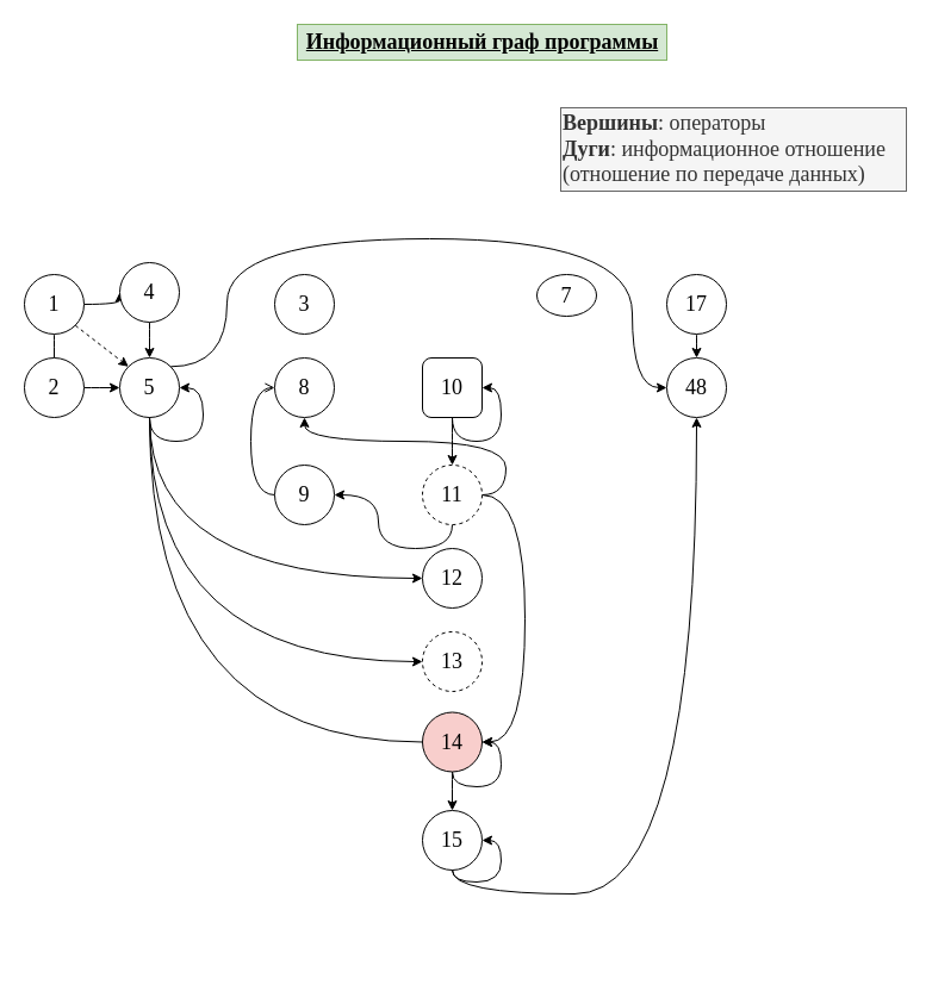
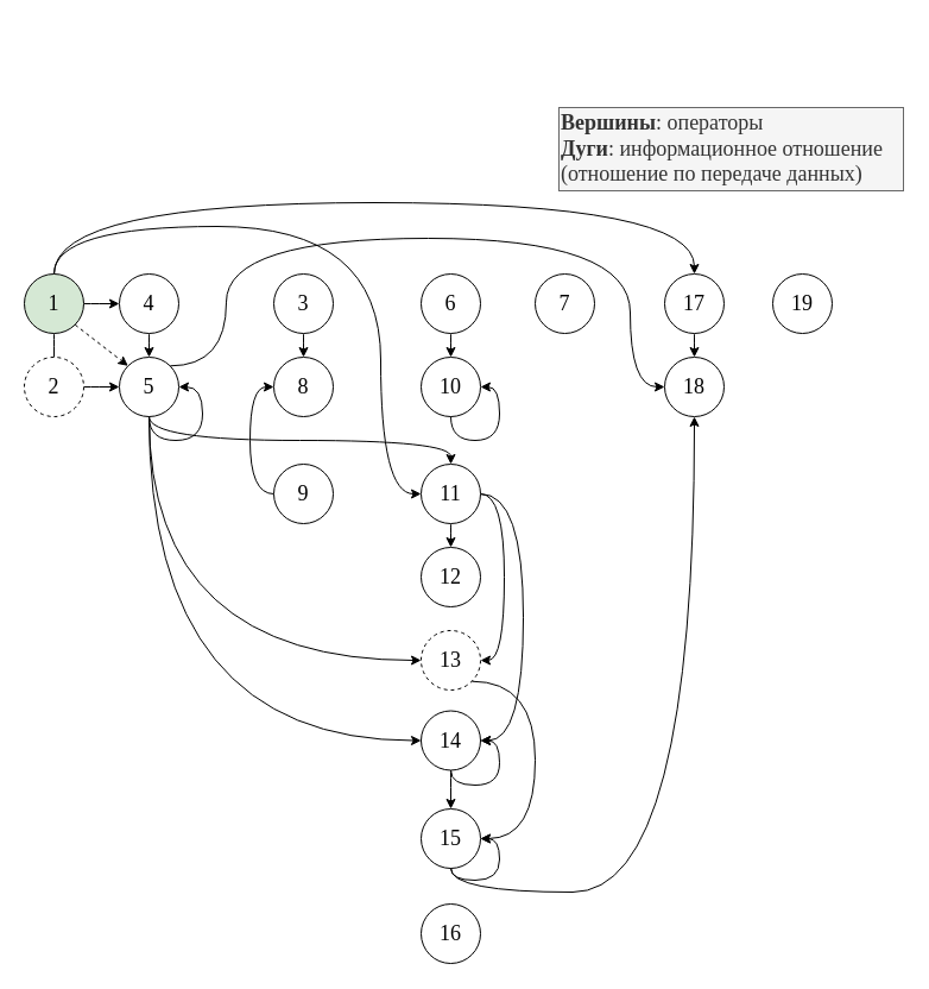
  <mxCell id="0" />
  <mxCell id="1" parent="0" />
- <mxCell id="2" value="Информационный граф&amp;nbsp;программы" style="text;html=1;align=center;verticalAlign=middle;resizable=0;points=[];autosize=1;fontSize=18;fontFamily=Times New Roman;fontStyle=5;fillColor=#d5e8d4;strokeColor=#82b366;" parent="1" vertex="1"><mxGeometry x="249" y="20" width="310" height="30" as="geometry" /></mxCell>
  <mxCell id="3" value="&lt;b&gt;Вершины&lt;/b&gt;: операторы&lt;br&gt;&lt;b&gt;Дуги&lt;/b&gt;: информационное отношение &lt;br&gt;(отношение по передаче данных)" style="text;html=1;align=left;verticalAlign=middle;resizable=0;points=[];autosize=1;fontSize=18;fontFamily=Times New Roman;fillColor=#f5f5f5;strokeColor=#666666;fontColor=#333333;" parent="1" vertex="1"><mxGeometry x="470" y="90" width="290" height="70" as="geometry" /></mxCell>
  <mxCell id="4" style="edgeStyle=orthogonalEdgeStyle;curved=1;rounded=0;orthogonalLoop=1;jettySize=auto;html=1;exitX=0.5;exitY=1;exitDx=0;exitDy=0;entryX=0.5;entryY=0;entryDx=0;entryDy=0;endArrow=none;" edge="1" parent="1" source="9" target="11"><mxGeometry relative="1" as="geometry" /></mxCell>
  <mxCell id="5" style="edgeStyle=orthogonalEdgeStyle;curved=1;rounded=0;orthogonalLoop=1;jettySize=auto;html=1;exitX=1;exitY=0.5;exitDx=0;exitDy=0;entryX=0;entryY=0.5;entryDx=0;entryDy=0;" edge="1" parent="1" source="9" target="15"><mxGeometry relative="1" as="geometry" /></mxCell>
  <mxCell id="6" style="rounded=0;orthogonalLoop=1;jettySize=auto;html=1;exitX=1;exitY=1;exitDx=0;exitDy=0;entryX=0;entryY=0;entryDx=0;entryDy=0;dashed=1;" edge="1" parent="1" source="9" target="20"><mxGeometry relative="1" as="geometry" /></mxCell>
- <mxCell id="9" value="1" style="ellipse;whiteSpace=wrap;html=1;aspect=fixed;fontFamily=Times New Roman;fontSize=18;" parent="1" vertex="1"><mxGeometry x="20" y="230" width="50" height="50" as="geometry" /></mxCell>
+ <mxCell id="7" style="edgeStyle=orthogonalEdgeStyle;curved=1;rounded=0;orthogonalLoop=1;jettySize=auto;html=1;exitX=0.5;exitY=0;exitDx=0;exitDy=0;entryX=0;entryY=0.5;entryDx=0;entryDy=0;" edge="1" parent="1" source="9" target="32"><mxGeometry relative="1" as="geometry"><Array as="points"><mxPoint x="45" y="190" /><mxPoint x="320" y="190" /><mxPoint x="320" y="415" /></Array></mxGeometry></mxCell>
+ <mxCell id="8" style="edgeStyle=orthogonalEdgeStyle;curved=1;rounded=0;orthogonalLoop=1;jettySize=auto;html=1;exitX=0.5;exitY=0;exitDx=0;exitDy=0;entryX=0.5;entryY=0;entryDx=0;entryDy=0;" edge="1" parent="1" source="9" target="42"><mxGeometry relative="1" as="geometry"><Array as="points"><mxPoint x="45" y="170" /><mxPoint x="584" y="170" /></Array></mxGeometry></mxCell>
+ <mxCell id="9" value="1" style="ellipse;whiteSpace=wrap;html=1;aspect=fixed;fontFamily=Times New Roman;fontSize=18;fillColor=#d5e8d4;" parent="1" vertex="1"><mxGeometry x="20" y="230" width="50" height="50" as="geometry" /></mxCell>
  <mxCell id="10" style="edgeStyle=orthogonalEdgeStyle;curved=1;rounded=0;orthogonalLoop=1;jettySize=auto;html=1;exitX=1;exitY=0.5;exitDx=0;exitDy=0;entryX=0;entryY=0.5;entryDx=0;entryDy=0;" edge="1" parent="1" source="11" target="20"><mxGeometry relative="1" as="geometry" /></mxCell>
- <mxCell id="11" value="2" style="ellipse;whiteSpace=wrap;html=1;aspect=fixed;fontFamily=Times New Roman;fontSize=18;" parent="1" vertex="1"><mxGeometry x="20" y="300" width="50" height="50" as="geometry" /></mxCell>
+ <mxCell id="11" value="2" style="ellipse;whiteSpace=wrap;html=1;aspect=fixed;fontFamily=Times New Roman;fontSize=18;dashed=1;" parent="1" vertex="1"><mxGeometry x="20" y="300" width="50" height="50" as="geometry" /></mxCell>
+ <mxCell id="12" style="edgeStyle=orthogonalEdgeStyle;curved=1;rounded=0;orthogonalLoop=1;jettySize=auto;html=1;exitX=0.5;exitY=1;exitDx=0;exitDy=0;entryX=0.5;entryY=0;entryDx=0;entryDy=0;" edge="1" parent="1" source="13" target="24"><mxGeometry relative="1" as="geometry" /></mxCell>
  <mxCell id="13" value="3" style="ellipse;whiteSpace=wrap;html=1;aspect=fixed;fontFamily=Times New Roman;fontSize=18;" parent="1" vertex="1"><mxGeometry x="230" y="230" width="50" height="50" as="geometry" /></mxCell>
  <mxCell id="14" style="edgeStyle=orthogonalEdgeStyle;curved=1;rounded=0;orthogonalLoop=1;jettySize=auto;html=1;exitX=0.5;exitY=1;exitDx=0;exitDy=0;entryX=0.5;entryY=0;entryDx=0;entryDy=0;" edge="1" parent="1" source="15" target="20"><mxGeometry relative="1" as="geometry" /></mxCell>
- <mxCell id="15" value="4" style="ellipse;whiteSpace=wrap;html=1;aspect=fixed;fontFamily=Times New Roman;fontSize=18;" parent="1" vertex="1"><mxGeometry x="100" y="220" width="50" height="50" as="geometry" /></mxCell>
- <mxCell id="16" style="edgeStyle=orthogonalEdgeStyle;curved=1;rounded=0;orthogonalLoop=1;jettySize=auto;html=1;exitX=0.5;exitY=1;exitDx=0;exitDy=0;entryX=0;entryY=0.5;entryDx=0;entryDy=0;" edge="1" parent="1" source="20" target="33"><mxGeometry relative="1" as="geometry" /></mxCell>
+ <mxCell id="15" value="4" style="ellipse;whiteSpace=wrap;html=1;aspect=fixed;fontFamily=Times New Roman;fontSize=18;" parent="1" vertex="1"><mxGeometry x="100" y="230" width="50" height="50" as="geometry" /></mxCell>
+ <mxCell id="16" style="edgeStyle=orthogonalEdgeStyle;curved=1;rounded=0;orthogonalLoop=1;jettySize=auto;html=1;exitX=0.5;exitY=1;exitDx=0;exitDy=0;" edge="1" parent="1" source="20" target="32"><mxGeometry relative="1" as="geometry" /></mxCell>
  <mxCell id="17" style="edgeStyle=orthogonalEdgeStyle;curved=1;rounded=0;orthogonalLoop=1;jettySize=auto;html=1;exitX=0.5;exitY=1;exitDx=0;exitDy=0;entryX=0;entryY=0.5;entryDx=0;entryDy=0;" edge="1" parent="1" source="20" target="35"><mxGeometry relative="1" as="geometry" /></mxCell>
- <mxCell id="18" style="edgeStyle=orthogonalEdgeStyle;curved=1;rounded=0;orthogonalLoop=1;jettySize=auto;html=1;exitX=0.5;exitY=1;exitDx=0;exitDy=0;entryX=0;entryY=0.5;entryDx=0;entryDy=0;endArrow=none;" edge="1" parent="1" source="20" target="37"><mxGeometry relative="1" as="geometry" /></mxCell>
+ <mxCell id="18" style="edgeStyle=orthogonalEdgeStyle;curved=1;rounded=0;orthogonalLoop=1;jettySize=auto;html=1;exitX=0.5;exitY=1;exitDx=0;exitDy=0;entryX=0;entryY=0.5;entryDx=0;entryDy=0;" edge="1" parent="1" source="20" target="37"><mxGeometry relative="1" as="geometry" /></mxCell>
  <mxCell id="19" style="edgeStyle=orthogonalEdgeStyle;curved=1;rounded=0;orthogonalLoop=1;jettySize=auto;html=1;exitX=1;exitY=0;exitDx=0;exitDy=0;entryX=0;entryY=0.5;entryDx=0;entryDy=0;" edge="1" parent="1" source="20" target="43"><mxGeometry relative="1" as="geometry"><Array as="points"><mxPoint x="190" y="307" /><mxPoint x="190" y="200" /><mxPoint x="530" y="200" /><mxPoint x="530" y="325" /></Array></mxGeometry></mxCell>
  <mxCell id="20" value="5" style="ellipse;whiteSpace=wrap;html=1;aspect=fixed;fontFamily=Times New Roman;fontSize=18;" parent="1" vertex="1"><mxGeometry x="100" y="300" width="50" height="50" as="geometry" /></mxCell>
- <mxCell id="23" value="7" style="ellipse;whiteSpace=wrap;html=1;aspect=fixed;fontFamily=Times New Roman;fontSize=18;" parent="1" vertex="1"><mxGeometry x="450" y="230" width="50" height="35" as="geometry" /></mxCell>
+ <mxCell id="21" style="edgeStyle=orthogonalEdgeStyle;curved=1;rounded=0;orthogonalLoop=1;jettySize=auto;html=1;exitX=0.5;exitY=1;exitDx=0;exitDy=0;entryX=0.5;entryY=0;entryDx=0;entryDy=0;" edge="1" parent="1" source="22" target="28"><mxGeometry relative="1" as="geometry" /></mxCell>
+ <mxCell id="22" value="6" style="ellipse;whiteSpace=wrap;html=1;aspect=fixed;fontFamily=Times New Roman;fontSize=18;" parent="1" vertex="1"><mxGeometry x="354" y="230" width="50" height="50" as="geometry" /></mxCell>
+ <mxCell id="23" value="7" style="ellipse;whiteSpace=wrap;html=1;aspect=fixed;fontFamily=Times New Roman;fontSize=18;" parent="1" vertex="1"><mxGeometry x="450" y="230" width="50" height="50" as="geometry" /></mxCell>
  <mxCell id="24" value="8" style="ellipse;whiteSpace=wrap;html=1;aspect=fixed;fontFamily=Times New Roman;fontSize=18;" parent="1" vertex="1"><mxGeometry x="230" y="300" width="50" height="50" as="geometry" /></mxCell>
- <mxCell id="25" style="edgeStyle=orthogonalEdgeStyle;curved=1;rounded=0;orthogonalLoop=1;jettySize=auto;html=1;exitX=0;exitY=0.5;exitDx=0;exitDy=0;entryX=0;entryY=0.5;entryDx=0;entryDy=0;endArrow=open;" edge="1" parent="1" source="26" target="24"><mxGeometry relative="1" as="geometry" /></mxCell>
+ <mxCell id="25" style="edgeStyle=orthogonalEdgeStyle;curved=1;rounded=0;orthogonalLoop=1;jettySize=auto;html=1;exitX=0;exitY=0.5;exitDx=0;exitDy=0;entryX=0;entryY=0.5;entryDx=0;entryDy=0;" edge="1" parent="1" source="26" target="24"><mxGeometry relative="1" as="geometry" /></mxCell>
  <mxCell id="26" value="9" style="ellipse;whiteSpace=wrap;html=1;aspect=fixed;fontFamily=Times New Roman;fontSize=18;" parent="1" vertex="1"><mxGeometry x="230" y="390" width="50" height="50" as="geometry" /></mxCell>
- <mxCell id="27" style="edgeStyle=orthogonalEdgeStyle;curved=1;rounded=0;orthogonalLoop=1;jettySize=auto;html=1;exitX=0.5;exitY=1;exitDx=0;exitDy=0;entryX=0.5;entryY=0;entryDx=0;entryDy=0;" edge="1" parent="1" source="28" target="32"><mxGeometry relative="1" as="geometry" /></mxCell>
- <mxCell id="28" value="10" style="whiteSpace=wrap;html=1;aspect=fixed;fontFamily=Times New Roman;fontSize=18;rounded=1;" parent="1" vertex="1"><mxGeometry x="354" y="300" width="50" height="50" as="geometry" /></mxCell>
- <mxCell id="29" style="edgeStyle=orthogonalEdgeStyle;curved=1;rounded=0;orthogonalLoop=1;jettySize=auto;html=1;exitX=0.5;exitY=1;exitDx=0;exitDy=0;" edge="1" parent="1" source="32" target="26"><mxGeometry relative="1" as="geometry" /></mxCell>
- <mxCell id="30" style="edgeStyle=orthogonalEdgeStyle;curved=1;rounded=0;orthogonalLoop=1;jettySize=auto;html=1;exitX=1;exitY=0.5;exitDx=0;exitDy=0;" edge="1" parent="1" source="32" target="24"><mxGeometry relative="1" as="geometry" /></mxCell>
+ <mxCell id="28" value="10" style="ellipse;whiteSpace=wrap;html=1;aspect=fixed;fontFamily=Times New Roman;fontSize=18;" parent="1" vertex="1"><mxGeometry x="354" y="300" width="50" height="50" as="geometry" /></mxCell>
+ <mxCell id="29" style="edgeStyle=orthogonalEdgeStyle;curved=1;rounded=0;orthogonalLoop=1;jettySize=auto;html=1;exitX=0.5;exitY=1;exitDx=0;exitDy=0;entryX=0.5;entryY=0;entryDx=0;entryDy=0;" edge="1" parent="1" source="32" target="33"><mxGeometry relative="1" as="geometry" /></mxCell>
+ <mxCell id="30" style="edgeStyle=orthogonalEdgeStyle;curved=1;rounded=0;orthogonalLoop=1;jettySize=auto;html=1;exitX=1;exitY=0.5;exitDx=0;exitDy=0;entryX=1;entryY=0.5;entryDx=0;entryDy=0;" edge="1" parent="1" source="32" target="35"><mxGeometry relative="1" as="geometry" /></mxCell>
  <mxCell id="31" style="edgeStyle=orthogonalEdgeStyle;curved=1;rounded=0;orthogonalLoop=1;jettySize=auto;html=1;exitX=1;exitY=0.5;exitDx=0;exitDy=0;entryX=1;entryY=0.5;entryDx=0;entryDy=0;" edge="1" parent="1" source="32" target="37"><mxGeometry relative="1" as="geometry"><Array as="points"><mxPoint x="440" y="415" /><mxPoint x="440" y="623" /></Array></mxGeometry></mxCell>
- <mxCell id="32" value="11" style="ellipse;whiteSpace=wrap;html=1;aspect=fixed;fontFamily=Times New Roman;fontSize=18;dashed=1;" parent="1" vertex="1"><mxGeometry x="354" y="390" width="50" height="50" as="geometry" /></mxCell>
+ <mxCell id="32" value="11" style="ellipse;whiteSpace=wrap;html=1;aspect=fixed;fontFamily=Times New Roman;fontSize=18;" parent="1" vertex="1"><mxGeometry x="354" y="390" width="50" height="50" as="geometry" /></mxCell>
  <mxCell id="33" value="12" style="ellipse;whiteSpace=wrap;html=1;aspect=fixed;fontFamily=Times New Roman;fontSize=18;" parent="1" vertex="1"><mxGeometry x="354" y="460" width="50" height="50" as="geometry" /></mxCell>
+ <mxCell id="34" style="edgeStyle=orthogonalEdgeStyle;curved=1;rounded=0;orthogonalLoop=1;jettySize=auto;html=1;exitX=1;exitY=1;exitDx=0;exitDy=0;entryX=1;entryY=0.5;entryDx=0;entryDy=0;" edge="1" parent="1" source="35" target="39"><mxGeometry relative="1" as="geometry"><Array as="points"><mxPoint x="450" y="573" /><mxPoint x="450" y="705" /></Array></mxGeometry></mxCell>
  <mxCell id="35" value="13" style="ellipse;whiteSpace=wrap;html=1;aspect=fixed;fontFamily=Times New Roman;fontSize=18;dashed=1;" parent="1" vertex="1"><mxGeometry x="354" y="530" width="50" height="50" as="geometry" /></mxCell>
  <mxCell id="36" style="edgeStyle=orthogonalEdgeStyle;curved=1;rounded=0;orthogonalLoop=1;jettySize=auto;html=1;exitX=0.5;exitY=1;exitDx=0;exitDy=0;entryX=0.5;entryY=0;entryDx=0;entryDy=0;" edge="1" parent="1" source="37" target="39"><mxGeometry relative="1" as="geometry" /></mxCell>
- <mxCell id="37" value="14" style="ellipse;whiteSpace=wrap;html=1;aspect=fixed;fontFamily=Times New Roman;fontSize=18;fillColor=#f8cecc;" parent="1" vertex="1"><mxGeometry x="354" y="597.5" width="50" height="50" as="geometry" /></mxCell>
+ <mxCell id="37" value="14" style="ellipse;whiteSpace=wrap;html=1;aspect=fixed;fontFamily=Times New Roman;fontSize=18;" parent="1" vertex="1"><mxGeometry x="354" y="597.5" width="50" height="50" as="geometry" /></mxCell>
  <mxCell id="38" style="edgeStyle=orthogonalEdgeStyle;curved=1;rounded=0;orthogonalLoop=1;jettySize=auto;html=1;exitX=0.5;exitY=1;exitDx=0;exitDy=0;" edge="1" parent="1" source="39" target="43"><mxGeometry relative="1" as="geometry" /></mxCell>
  <mxCell id="39" value="15" style="ellipse;whiteSpace=wrap;html=1;aspect=fixed;fontFamily=Times New Roman;fontSize=18;" parent="1" vertex="1"><mxGeometry x="354" y="680" width="50" height="50" as="geometry" /></mxCell>
+ <mxCell id="40" value="16" style="ellipse;whiteSpace=wrap;html=1;aspect=fixed;fontFamily=Times New Roman;fontSize=18;" parent="1" vertex="1"><mxGeometry x="354" y="760" width="50" height="50" as="geometry" /></mxCell>
  <mxCell id="41" style="edgeStyle=orthogonalEdgeStyle;curved=1;rounded=0;orthogonalLoop=1;jettySize=auto;html=1;exitX=0.5;exitY=1;exitDx=0;exitDy=0;entryX=0.5;entryY=0;entryDx=0;entryDy=0;" edge="1" parent="1" source="42" target="43"><mxGeometry relative="1" as="geometry" /></mxCell>
  <mxCell id="42" value="17" style="ellipse;whiteSpace=wrap;html=1;aspect=fixed;fontFamily=Times New Roman;fontSize=18;" parent="1" vertex="1"><mxGeometry x="559" y="230" width="50" height="50" as="geometry" /></mxCell>
- <mxCell id="43" value="48" style="ellipse;whiteSpace=wrap;html=1;aspect=fixed;fontFamily=Times New Roman;fontSize=18;" parent="1" vertex="1"><mxGeometry x="559" y="300" width="50" height="50" as="geometry" /></mxCell>
+ <mxCell id="43" value="18" style="ellipse;whiteSpace=wrap;html=1;aspect=fixed;fontFamily=Times New Roman;fontSize=18;" parent="1" vertex="1"><mxGeometry x="559" y="300" width="50" height="50" as="geometry" /></mxCell>
+ <mxCell id="44" value="19" style="ellipse;whiteSpace=wrap;html=1;aspect=fixed;fontFamily=Times New Roman;fontSize=18;" parent="1" vertex="1"><mxGeometry x="650" y="230" width="50" height="50" as="geometry" /></mxCell>
  <mxCell id="45" style="edgeStyle=orthogonalEdgeStyle;rounded=0;orthogonalLoop=1;jettySize=auto;html=1;exitX=0.5;exitY=1;exitDx=0;exitDy=0;entryX=1;entryY=0.5;entryDx=0;entryDy=0;curved=1;" edge="1" parent="1" source="20" target="20"><mxGeometry relative="1" as="geometry"><Array as="points"><mxPoint x="125" y="370" /><mxPoint x="170" y="370" /><mxPoint x="170" y="325" /></Array></mxGeometry></mxCell>
  <mxCell id="46" style="edgeStyle=orthogonalEdgeStyle;curved=1;rounded=0;orthogonalLoop=1;jettySize=auto;html=1;exitX=0.5;exitY=1;exitDx=0;exitDy=0;entryX=1;entryY=0.5;entryDx=0;entryDy=0;" edge="1" parent="1" source="28" target="28"><mxGeometry relative="1" as="geometry"><Array as="points"><mxPoint x="379" y="370" /><mxPoint x="420" y="370" /><mxPoint x="420" y="325" /></Array></mxGeometry></mxCell>
  <mxCell id="47" style="edgeStyle=orthogonalEdgeStyle;curved=1;rounded=0;orthogonalLoop=1;jettySize=auto;html=1;exitX=0.5;exitY=1;exitDx=0;exitDy=0;entryX=1;entryY=0.5;entryDx=0;entryDy=0;" edge="1" parent="1" source="37" target="37"><mxGeometry relative="1" as="geometry"><Array as="points"><mxPoint x="379" y="660" /><mxPoint x="420" y="660" /><mxPoint x="420" y="623" /></Array></mxGeometry></mxCell>
  <mxCell id="48" style="edgeStyle=orthogonalEdgeStyle;curved=1;rounded=0;orthogonalLoop=1;jettySize=auto;html=1;exitX=0.5;exitY=1;exitDx=0;exitDy=0;entryX=1;entryY=0.5;entryDx=0;entryDy=0;" edge="1" parent="1" source="39" target="39"><mxGeometry relative="1" as="geometry"><Array as="points"><mxPoint x="379" y="740" /><mxPoint x="420" y="740" /><mxPoint x="420" y="705" /></Array></mxGeometry></mxCell>
